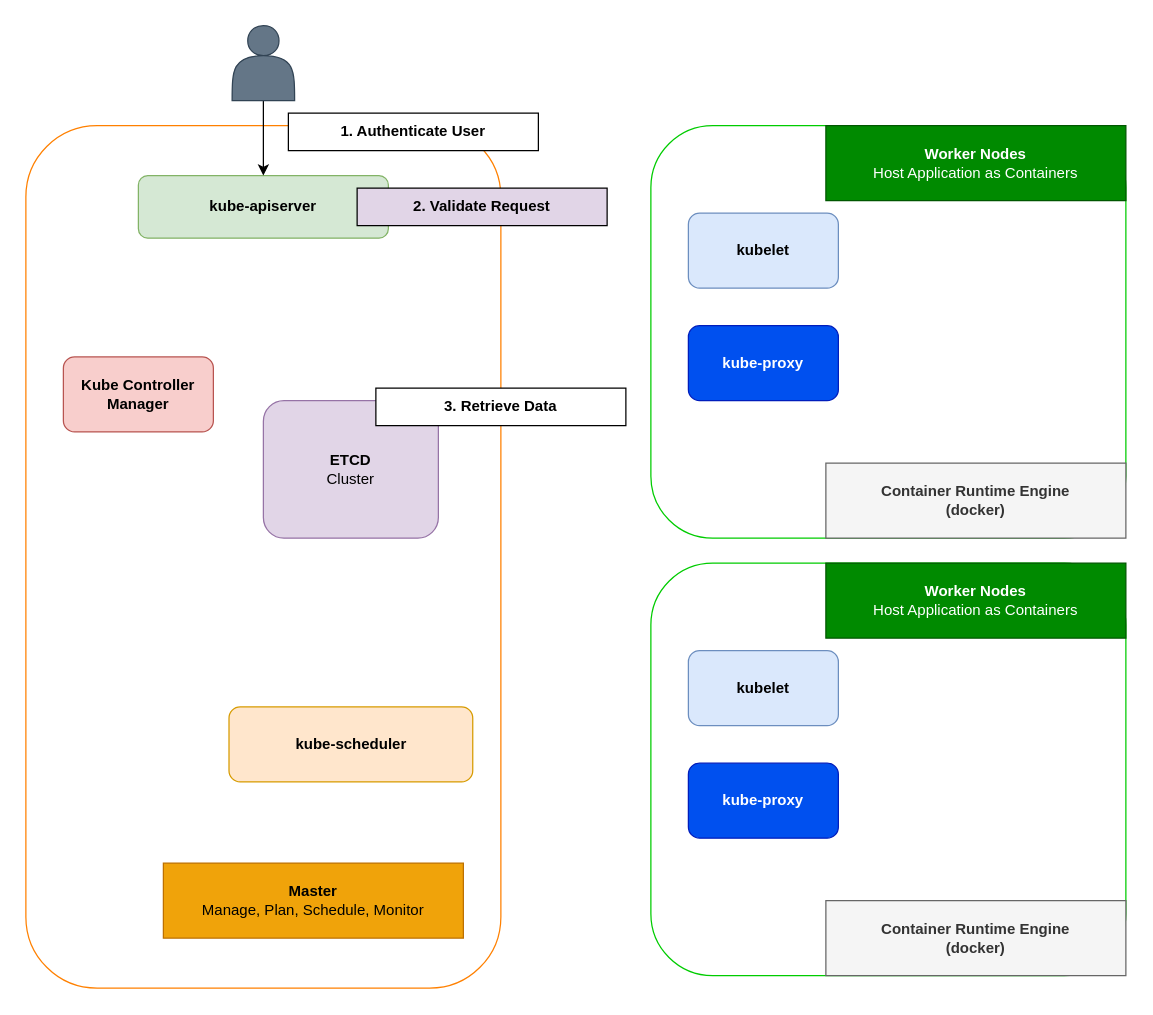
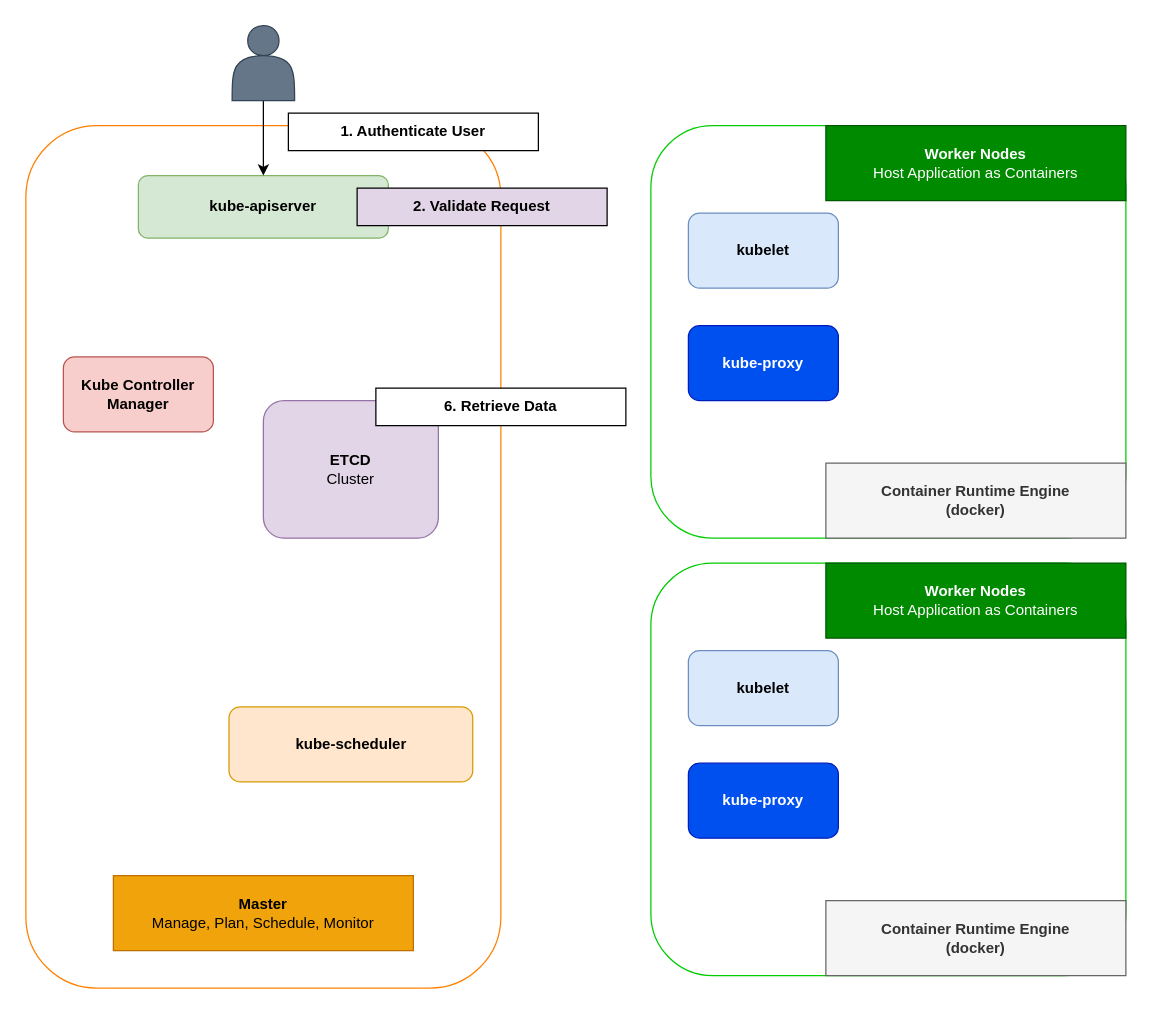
  <mxCell id="0" />
  <mxCell id="1" parent="0" />
  <mxCell id="2" value="" style="rounded=1;whiteSpace=wrap;html=1;strokeColor=#FF8000;" parent="1" vertex="1"><mxGeometry x="20" y="100" width="380" height="690" as="geometry" /></mxCell>
  <mxCell id="3" value="&lt;b&gt;ETCD&lt;/b&gt;&lt;br&gt;Cluster" style="rounded=1;whiteSpace=wrap;html=1;fillColor=#e1d5e7;strokeColor=#9673a6;" parent="1" vertex="1"><mxGeometry x="210" y="320" width="140" height="110" as="geometry" /></mxCell>
  <mxCell id="4" value="&lt;b&gt;kube-apiserver&lt;/b&gt;" style="rounded=1;whiteSpace=wrap;html=1;fillColor=#d5e8d4;strokeColor=#82b366;" parent="1" vertex="1"><mxGeometry x="110" y="140" width="200" height="50" as="geometry" /></mxCell>
  <mxCell id="5" value="&lt;b&gt;Kube Controller Manager&lt;/b&gt;" style="rounded=1;whiteSpace=wrap;html=1;fillColor=#f8cecc;strokeColor=#b85450;" parent="1" vertex="1"><mxGeometry x="50" y="285" width="120" height="60" as="geometry" /></mxCell>
  <mxCell id="6" value="&lt;b&gt;kube-scheduler&lt;/b&gt;" style="rounded=1;whiteSpace=wrap;html=1;fillColor=#ffe6cc;strokeColor=#d79b00;" parent="1" vertex="1"><mxGeometry x="182.5" y="565" width="195" height="60" as="geometry" /></mxCell>
  <mxCell id="7" value="" style="rounded=1;whiteSpace=wrap;html=1;strokeColor=#00CC00;" parent="1" vertex="1"><mxGeometry x="520" y="100" width="380" height="330" as="geometry" /></mxCell>
  <mxCell id="8" value="&lt;b&gt;kubelet&lt;/b&gt;" style="rounded=1;whiteSpace=wrap;html=1;fillColor=#dae8fc;strokeColor=#6c8ebf;" parent="1" vertex="1"><mxGeometry x="550" y="170" width="120" height="60" as="geometry" /></mxCell>
  <mxCell id="9" value="&lt;b&gt;kube-proxy&lt;/b&gt;" style="rounded=1;whiteSpace=wrap;html=1;fillColor=#0050ef;fontColor=#ffffff;strokeColor=#001DBC;" parent="1" vertex="1"><mxGeometry x="550" y="260" width="120" height="60" as="geometry" /></mxCell>
  <mxCell id="10" value="&lt;b&gt;Container Runtime Engine&lt;br&gt;(docker)&lt;br&gt;&lt;/b&gt;" style="rounded=0;whiteSpace=wrap;html=1;fillColor=#f5f5f5;fontColor=#333333;strokeColor=#666666;" parent="1" vertex="1"><mxGeometry x="660" y="370" width="240" height="60" as="geometry" /></mxCell>
  <mxCell id="11" value="" style="rounded=1;whiteSpace=wrap;html=1;strokeColor=#00CC00;" parent="1" vertex="1"><mxGeometry x="520" y="450" width="380" height="330" as="geometry" /></mxCell>
  <mxCell id="12" value="&lt;b&gt;kubelet&lt;/b&gt;" style="rounded=1;whiteSpace=wrap;html=1;fillColor=#dae8fc;strokeColor=#6c8ebf;" parent="1" vertex="1"><mxGeometry x="550" y="520" width="120" height="60" as="geometry" /></mxCell>
  <mxCell id="13" value="&lt;b&gt;kube-proxy&lt;/b&gt;" style="rounded=1;whiteSpace=wrap;html=1;fillColor=#0050ef;fontColor=#ffffff;strokeColor=#001DBC;" parent="1" vertex="1"><mxGeometry x="550" y="610" width="120" height="60" as="geometry" /></mxCell>
  <mxCell id="14" value="&lt;b&gt;Container Runtime Engine&lt;br&gt;(docker)&lt;br&gt;&lt;/b&gt;" style="rounded=0;whiteSpace=wrap;html=1;fillColor=#f5f5f5;fontColor=#333333;strokeColor=#666666;" parent="1" vertex="1"><mxGeometry x="660" y="720" width="240" height="60" as="geometry" /></mxCell>
- <mxCell id="15" value="&lt;b&gt;Master&lt;/b&gt;&lt;br&gt;Manage, Plan, Schedule, Monitor" style="rounded=0;whiteSpace=wrap;html=1;fillColor=#f0a30a;strokeColor=#BD7000;fontColor=#000000;" parent="1" vertex="1"><mxGeometry x="130" y="690" width="240" height="60" as="geometry" /></mxCell>
+ <mxCell id="15" value="&lt;b&gt;Master&lt;/b&gt;&lt;br&gt;Manage, Plan, Schedule, Monitor" style="rounded=0;whiteSpace=wrap;html=1;fillColor=#f0a30a;strokeColor=#BD7000;fontColor=#000000;" parent="1" vertex="1"><mxGeometry x="90" y="700" width="240" height="60" as="geometry" /></mxCell>
  <mxCell id="16" value="&lt;b&gt;Worker Nodes&lt;/b&gt;&lt;br&gt;Host Application as Containers" style="rounded=0;whiteSpace=wrap;html=1;fillColor=#008a00;fontColor=#ffffff;strokeColor=#005700;" parent="1" vertex="1"><mxGeometry x="660" y="450" width="240" height="60" as="geometry" /></mxCell>
  <mxCell id="17" value="&lt;b&gt;Worker Nodes&lt;/b&gt;&lt;br&gt;Host Application as Containers" style="rounded=0;whiteSpace=wrap;html=1;fillColor=#008a00;fontColor=#ffffff;strokeColor=#005700;" vertex="1" parent="1"><mxGeometry x="660" y="100" width="240" height="60" as="geometry" /></mxCell>
  <mxCell id="18" style="edgeStyle=orthogonalEdgeStyle;rounded=0;orthogonalLoop=1;jettySize=auto;html=1;" edge="1" parent="1" source="19" target="4"><mxGeometry relative="1" as="geometry" /></mxCell>
  <mxCell id="19" value="" style="shape=actor;whiteSpace=wrap;html=1;fillColor=#647687;strokeColor=#314354;fontColor=#ffffff;" vertex="1" parent="1"><mxGeometry x="185" y="20" width="50" height="60" as="geometry" /></mxCell>
  <mxCell id="20" value="&lt;b&gt;1. Authenticate User&lt;/b&gt;" style="rounded=0;whiteSpace=wrap;html=1;strokeColor=#000000;" vertex="1" parent="1"><mxGeometry x="230" y="90" width="200" height="30" as="geometry" /></mxCell>
  <mxCell id="21" value="&lt;b&gt;2. Validate Request&lt;/b&gt;" style="rounded=0;whiteSpace=wrap;html=1;strokeColor=#000000;fillColor=#e1d5e7;" vertex="1" parent="1"><mxGeometry x="285" y="150" width="200" height="30" as="geometry" /></mxCell>
- <mxCell id="22" value="&lt;b&gt;3. Retrieve Data&lt;/b&gt;" style="rounded=0;whiteSpace=wrap;html=1;strokeColor=#000000;" vertex="1" parent="1"><mxGeometry x="300" y="310" width="200" height="30" as="geometry" /></mxCell>
+ <mxCell id="22" value="&lt;b&gt;6. Retrieve Data&lt;/b&gt;" style="rounded=0;whiteSpace=wrap;html=1;strokeColor=#000000;" vertex="1" parent="1"><mxGeometry x="300" y="310" width="200" height="30" as="geometry" /></mxCell>
